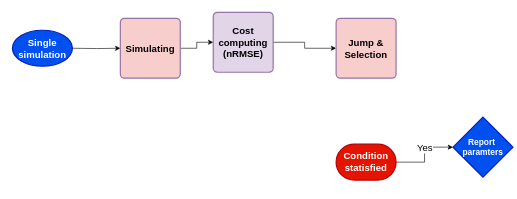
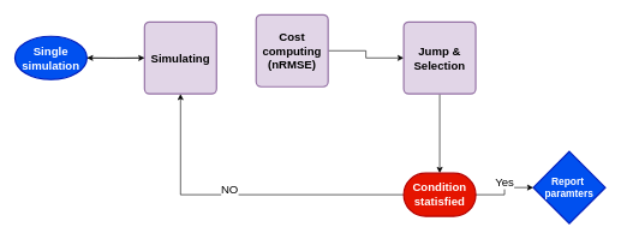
  <mxCell id="0" />
  <mxCell id="1" parent="0" />
  <mxCell id="2" value="" style="edgeStyle=orthogonalEdgeStyle;rounded=0;orthogonalLoop=1;jettySize=auto;html=1;fontSize=16;" edge="1" parent="1" target="5"><mxGeometry relative="1" as="geometry"><mxPoint x="120" y="80" as="sourcePoint" /></mxGeometry></mxCell>
- <mxCell id="3" value="&lt;b style=&quot;font-size: 14px&quot;&gt;Report&amp;nbsp;&lt;br&gt;paramters&lt;/b&gt;" style="strokeWidth=2;html=1;shape=mxgraph.flowchart.decision;whiteSpace=wrap;fillColor=#0050ef;strokeColor=#001DBC;fontColor=#ffffff;" vertex="1" parent="1"><mxGeometry x="755" y="195" width="100" height="100" as="geometry" /></mxCell>
- <mxCell id="4" value="" style="edgeStyle=orthogonalEdgeStyle;rounded=0;orthogonalLoop=1;jettySize=auto;html=1;fontSize=16;" edge="1" parent="1" source="5" target="7"><mxGeometry relative="1" as="geometry" /></mxCell>
- <mxCell id="5" value="&lt;b style=&quot;font-size: 16px;&quot;&gt;Simulating&lt;/b&gt;" style="rounded=1;whiteSpace=wrap;html=1;absoluteArcSize=1;arcSize=14;strokeWidth=2;fillColor=#f8cecc;strokeColor=#9673a6;fontSize=16;verticalAlign=middle;labelPosition=center;verticalLabelPosition=middle;align=center;" vertex="1" parent="1"><mxGeometry x="200" y="30" width="100" height="100" as="geometry" /></mxCell>
+ <mxCell id="3" value="&lt;b style=&quot;font-size: 14px&quot;&gt;Report&amp;nbsp;&lt;br&gt;paramters&lt;/b&gt;" style="strokeWidth=2;html=1;shape=mxgraph.flowchart.decision;whiteSpace=wrap;fillColor=#0050ef;strokeColor=#001DBC;fontColor=#ffffff;" vertex="1" parent="1"><mxGeometry x="740" y="210" width="100" height="100" as="geometry" /></mxCell>
+ <mxCell id="4" value="" style="edgeStyle=orthogonalEdgeStyle;rounded=0;orthogonalLoop=1;jettySize=auto;html=1;fontSize=16;" edge="1" parent="1" source="5" target="10"><mxGeometry relative="1" as="geometry" /></mxCell>
+ <mxCell id="5" value="&lt;b style=&quot;font-size: 16px;&quot;&gt;Simulating&lt;/b&gt;" style="rounded=1;whiteSpace=wrap;html=1;absoluteArcSize=1;arcSize=14;strokeWidth=2;fillColor=#e1d5e7;strokeColor=#9673a6;fontSize=16;verticalAlign=middle;labelPosition=center;verticalLabelPosition=middle;align=center;" vertex="1" parent="1"><mxGeometry x="200" y="30" width="100" height="100" as="geometry" /></mxCell>
  <mxCell id="6" value="" style="edgeStyle=orthogonalEdgeStyle;rounded=0;orthogonalLoop=1;jettySize=auto;html=1;fontSize=16;" edge="1" parent="1" source="7" target="9"><mxGeometry relative="1" as="geometry" /></mxCell>
  <mxCell id="7" value="&lt;b style=&quot;font-size: 16px&quot;&gt;Cost computing (nRMSE)&lt;/b&gt;" style="rounded=1;whiteSpace=wrap;html=1;absoluteArcSize=1;arcSize=14;strokeWidth=2;fillColor=#e1d5e7;strokeColor=#9673a6;fontSize=16;verticalAlign=middle;labelPosition=center;verticalLabelPosition=middle;align=center;" vertex="1" parent="1"><mxGeometry x="355" y="20" width="100" height="100" as="geometry" /></mxCell>
- <mxCell id="9" value="&lt;b&gt;Jump &amp;amp;&lt;br&gt;Selection&lt;br&gt;&lt;/b&gt;" style="rounded=1;whiteSpace=wrap;html=1;absoluteArcSize=1;arcSize=14;strokeWidth=2;fillColor=#f8cecc;strokeColor=#9673a6;fontSize=16;verticalAlign=middle;labelPosition=center;verticalLabelPosition=middle;align=center;" vertex="1" parent="1"><mxGeometry x="560" y="30" width="100" height="100" as="geometry" /></mxCell>
+ <mxCell id="8" style="edgeStyle=orthogonalEdgeStyle;rounded=0;orthogonalLoop=1;jettySize=auto;html=1;exitX=0.5;exitY=1;exitDx=0;exitDy=0;entryX=0.5;entryY=0;entryDx=0;entryDy=0;entryPerimeter=0;fontSize=16;" edge="1" parent="1" source="9" target="14"><mxGeometry relative="1" as="geometry" /></mxCell>
+ <mxCell id="9" value="&lt;b&gt;Jump &amp;amp;&lt;br&gt;Selection&lt;br&gt;&lt;/b&gt;" style="rounded=1;whiteSpace=wrap;html=1;absoluteArcSize=1;arcSize=14;strokeWidth=2;fillColor=#e1d5e7;strokeColor=#9673a6;fontSize=16;verticalAlign=middle;labelPosition=center;verticalLabelPosition=middle;align=center;" vertex="1" parent="1"><mxGeometry x="560" y="30" width="100" height="100" as="geometry" /></mxCell>
  <mxCell id="10" value="&lt;b&gt;Single simulation&lt;/b&gt;" style="strokeWidth=2;html=1;shape=mxgraph.flowchart.start_1;whiteSpace=wrap;fontSize=16;fillColor=#0050ef;strokeColor=#001DBC;fontColor=#ffffff;" vertex="1" parent="1"><mxGeometry x="20" y="50" width="100" height="60" as="geometry" /></mxCell>
  <mxCell id="11" value="Yes" style="edgeStyle=orthogonalEdgeStyle;rounded=0;orthogonalLoop=1;jettySize=auto;html=1;fontSize=16;labelPosition=center;verticalLabelPosition=top;align=center;verticalAlign=bottom;" edge="1" parent="1" source="14" target="3"><mxGeometry relative="1" as="geometry" /></mxCell>
+ <mxCell id="12" style="edgeStyle=orthogonalEdgeStyle;rounded=0;orthogonalLoop=1;jettySize=auto;html=1;entryX=0.5;entryY=1;entryDx=0;entryDy=0;fontSize=16;labelPosition=center;verticalLabelPosition=top;align=left;verticalAlign=top;fontStyle=1" edge="1" parent="1" source="14" target="5"><mxGeometry relative="1" as="geometry" /></mxCell>
+ <mxCell id="13" value="NO" style="edgeLabel;html=1;align=center;verticalAlign=middle;resizable=0;points=[];fontSize=16;" vertex="1" connectable="0" parent="12"><mxGeometry x="0.082" y="-8" relative="1" as="geometry"><mxPoint as="offset" /></mxGeometry></mxCell>
  <mxCell id="14" value="&lt;b&gt;Condition statisfied&lt;/b&gt;" style="strokeWidth=2;html=1;shape=mxgraph.flowchart.terminator;whiteSpace=wrap;fontSize=16;fillColor=#e51400;strokeColor=#B20000;fontColor=#ffffff;" vertex="1" parent="1"><mxGeometry x="560" y="240" width="100" height="60" as="geometry" /></mxCell>
